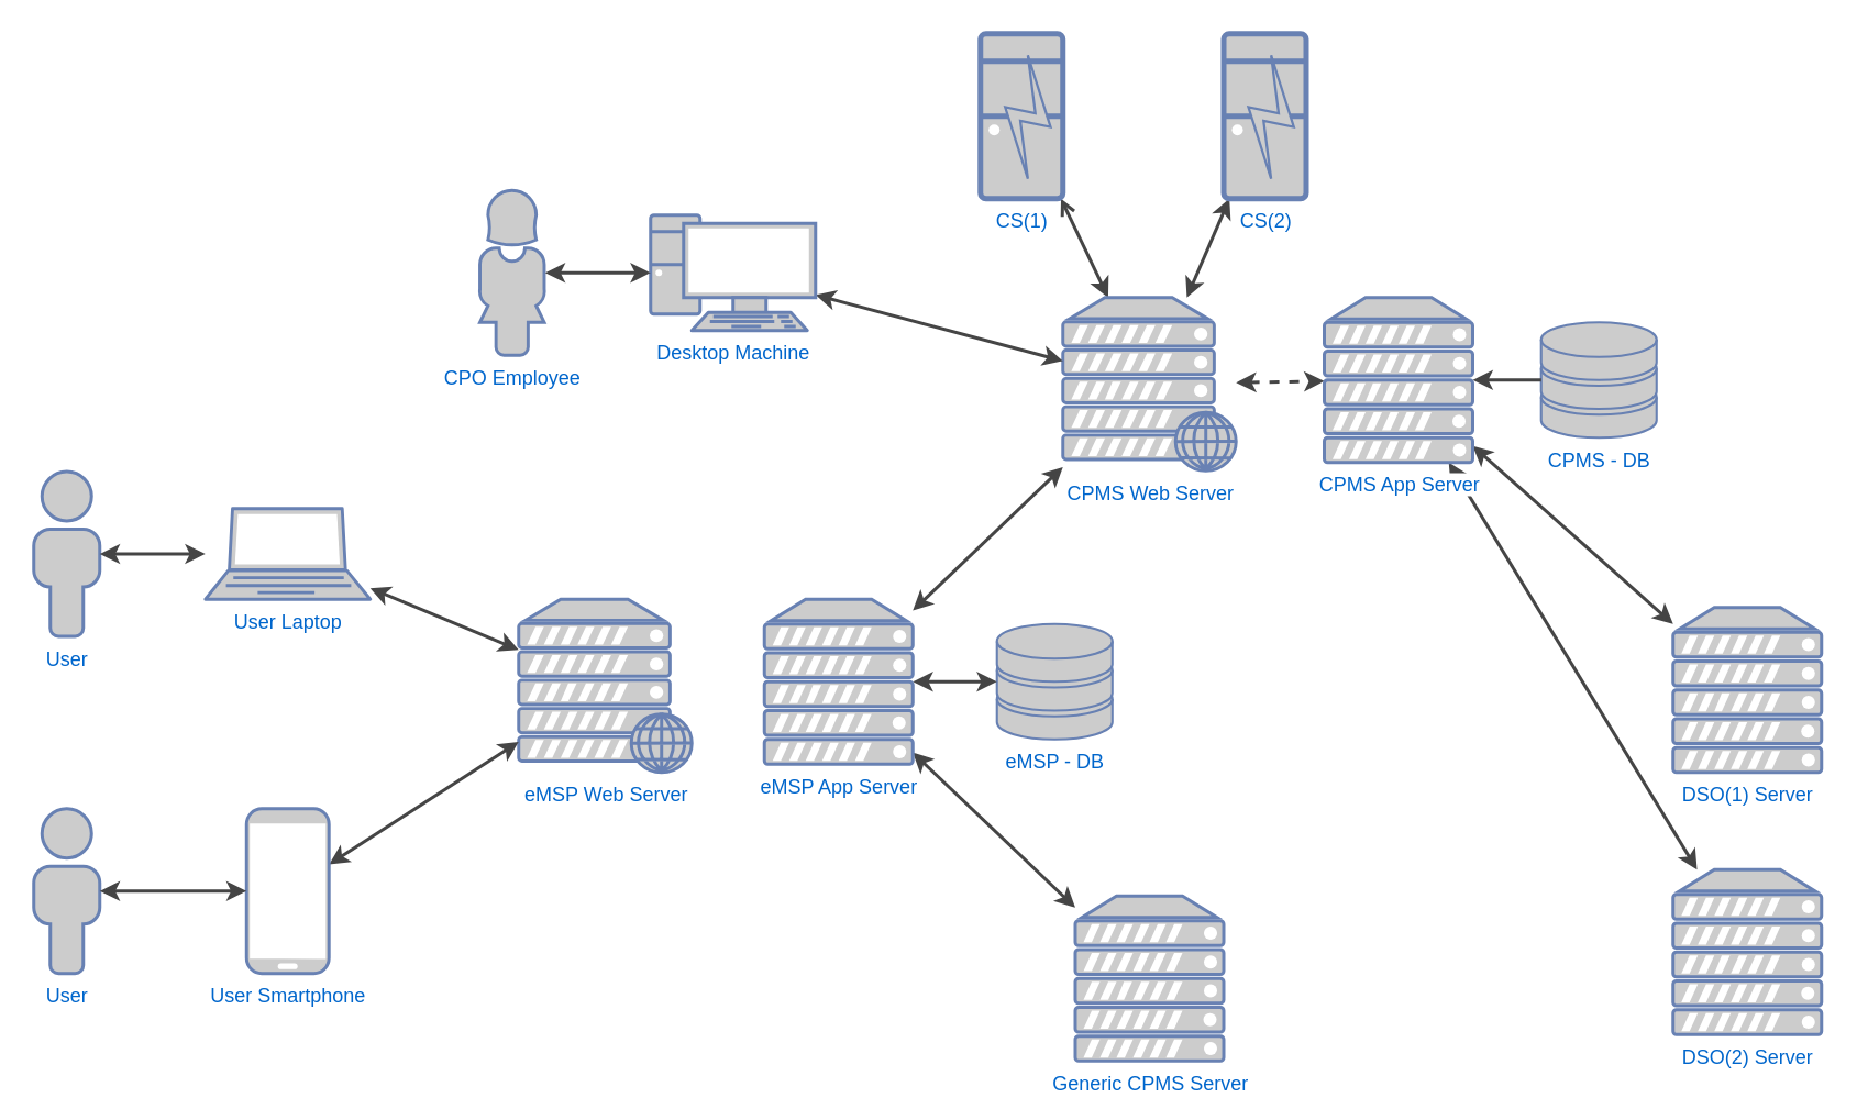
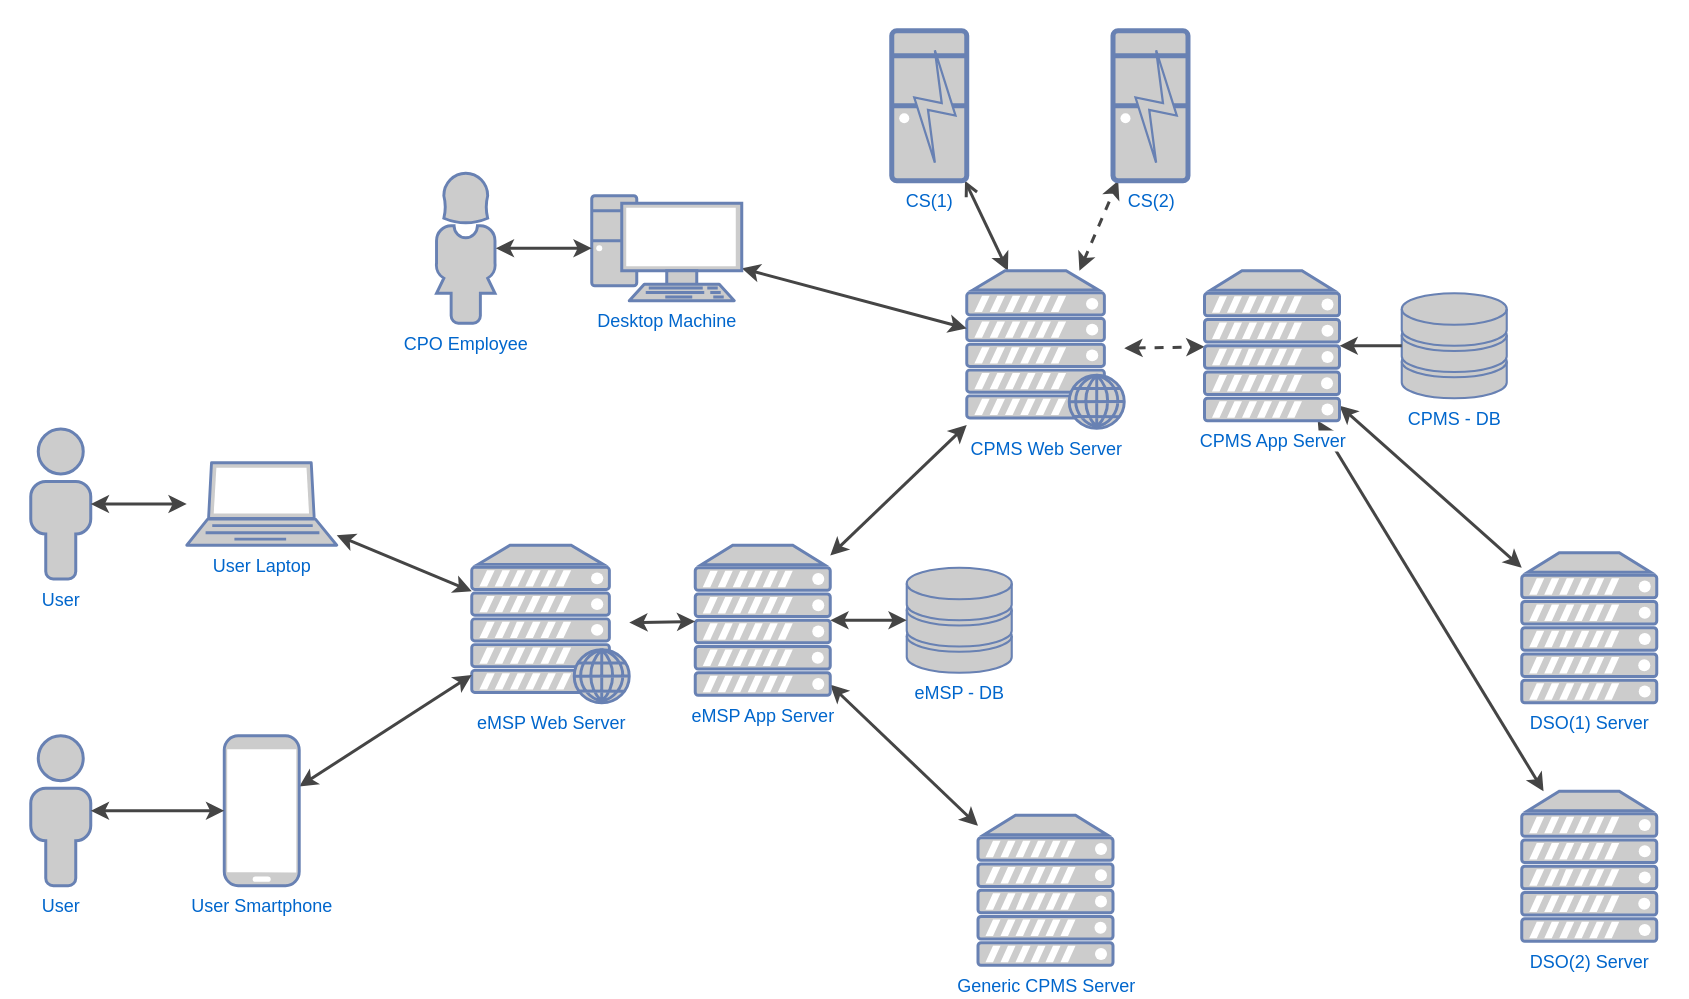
  <mxCell id="0" />
  <mxCell id="1" parent="0" />
  <mxCell id="2" style="edgeStyle=none;rounded=0;orthogonalLoop=1;jettySize=auto;html=1;strokeWidth=2;startArrow=classic;startFill=1;strokeColor=#454545;" parent="1" source="19" target="20" edge="1"><mxGeometry relative="1" as="geometry" /></mxCell>
  <mxCell id="3" style="edgeStyle=none;rounded=0;orthogonalLoop=1;jettySize=auto;html=1;strokeWidth=2;startArrow=classic;startFill=1;strokeColor=#454545;dashed=1;" parent="1" source="16" target="19" edge="1"><mxGeometry relative="1" as="geometry" /></mxCell>
  <mxCell id="4" value="CPMS - DB" style="fontColor=#0066CC;verticalAlign=top;verticalLabelPosition=bottom;labelPosition=center;align=center;html=1;outlineConnect=0;fillColor=#CCCCCC;strokeColor=#6881B3;gradientColor=none;gradientDirection=north;strokeWidth=2;shape=mxgraph.networks.storage;" parent="1" vertex="1"><mxGeometry x="934" y="195" width="70" height="70" as="geometry" /></mxCell>
  <mxCell id="5" value="eMSP - DB" style="fontColor=#0066CC;verticalAlign=top;verticalLabelPosition=bottom;labelPosition=center;align=center;html=1;outlineConnect=0;fillColor=#CCCCCC;strokeColor=#6881B3;gradientColor=none;gradientDirection=north;strokeWidth=2;shape=mxgraph.networks.storage;" parent="1" vertex="1"><mxGeometry x="604" y="378" width="70" height="70" as="geometry" /></mxCell>
  <mxCell id="6" value="DSO(1) Server" style="fontColor=#0066CC;verticalAlign=top;verticalLabelPosition=bottom;labelPosition=center;align=center;html=1;outlineConnect=0;fillColor=#CCCCCC;strokeColor=#6881B3;gradientColor=none;gradientDirection=north;strokeWidth=2;shape=mxgraph.networks.server;" parent="1" vertex="1"><mxGeometry x="1014" y="368" width="90" height="100" as="geometry" /></mxCell>
  <mxCell id="7" value="Generic CPMS Server" style="fontColor=#0066CC;verticalAlign=top;verticalLabelPosition=bottom;labelPosition=center;align=center;html=1;outlineConnect=0;fillColor=#CCCCCC;strokeColor=#6881B3;gradientColor=none;gradientDirection=north;strokeWidth=2;shape=mxgraph.networks.server;" parent="1" vertex="1"><mxGeometry x="651.5" y="543" width="90" height="100" as="geometry" /></mxCell>
  <mxCell id="8" style="edgeStyle=none;rounded=0;orthogonalLoop=1;jettySize=auto;html=1;strokeWidth=2;startArrow=classic;startFill=1;strokeColor=#454545;" parent="1" source="11" target="16" edge="1"><mxGeometry relative="1" as="geometry" /></mxCell>
  <mxCell id="9" style="edgeStyle=none;rounded=0;orthogonalLoop=1;jettySize=auto;html=1;strokeWidth=2;startArrow=classic;startFill=1;strokeColor=#454545;" parent="1" source="11" target="7" edge="1"><mxGeometry relative="1" as="geometry" /></mxCell>
  <mxCell id="10" style="edgeStyle=none;rounded=0;orthogonalLoop=1;jettySize=auto;html=1;strokeWidth=2;startArrow=classic;startFill=1;strokeColor=#454545;" parent="1" source="11" target="5" edge="1"><mxGeometry relative="1" as="geometry" /></mxCell>
  <mxCell id="11" value="eMSP App Server" style="fontColor=#0066CC;verticalAlign=top;verticalLabelPosition=bottom;labelPosition=center;align=center;html=1;outlineConnect=0;fillColor=#CCCCCC;strokeColor=#6881B3;gradientColor=none;gradientDirection=north;strokeWidth=2;shape=mxgraph.networks.server;" parent="1" vertex="1"><mxGeometry x="463" y="363" width="90" height="100" as="geometry" /></mxCell>
+ <mxCell id="12" style="edgeStyle=none;rounded=0;orthogonalLoop=1;jettySize=auto;html=1;strokeColor=#454545;strokeWidth=2;startArrow=classic;startFill=1;" parent="1" source="13" target="11" edge="1"><mxGeometry relative="1" as="geometry" /></mxCell>
  <mxCell id="13" value="eMSP Web Server" style="fontColor=#0066CC;verticalAlign=top;verticalLabelPosition=bottom;labelPosition=center;align=center;html=1;outlineConnect=0;fillColor=#CCCCCC;strokeColor=#6881B3;gradientColor=none;gradientDirection=north;strokeWidth=2;shape=mxgraph.networks.web_server;" parent="1" vertex="1"><mxGeometry x="314" y="363" width="105" height="105" as="geometry" /></mxCell>
  <mxCell id="14" style="edgeStyle=none;rounded=0;orthogonalLoop=1;jettySize=auto;html=1;strokeColor=#454545;strokeWidth=2;startArrow=classic;startFill=1;endArrow=open;" parent="1" source="16" target="26" edge="1"><mxGeometry relative="1" as="geometry" /></mxCell>
- <mxCell id="15" style="edgeStyle=none;rounded=0;orthogonalLoop=1;jettySize=auto;html=1;strokeColor=#454545;strokeWidth=2;startArrow=classic;startFill=1;" parent="1" source="16" target="29" edge="1"><mxGeometry relative="1" as="geometry" /></mxCell>
+ <mxCell id="15" style="edgeStyle=none;rounded=0;orthogonalLoop=1;jettySize=auto;html=1;strokeColor=#454545;strokeWidth=2;startArrow=classic;startFill=1;dashed=1;" parent="1" source="16" target="29" edge="1"><mxGeometry relative="1" as="geometry" /></mxCell>
  <mxCell id="16" value="CPMS Web Server" style="fontColor=#0066CC;verticalAlign=top;verticalLabelPosition=bottom;labelPosition=center;align=center;html=1;outlineConnect=0;fillColor=#CCCCCC;strokeColor=#6881B3;gradientColor=none;gradientDirection=north;strokeWidth=2;shape=mxgraph.networks.web_server;" parent="1" vertex="1"><mxGeometry x="644" y="180" width="105" height="105" as="geometry" /></mxCell>
  <mxCell id="17" style="edgeStyle=none;rounded=0;orthogonalLoop=1;jettySize=auto;html=1;strokeWidth=2;startArrow=classic;startFill=1;strokeColor=#454545;endArrow=none;" parent="1" source="19" target="4" edge="1"><mxGeometry relative="1" as="geometry" /></mxCell>
  <mxCell id="18" style="edgeStyle=none;rounded=0;orthogonalLoop=1;jettySize=auto;html=1;strokeWidth=2;startArrow=classic;startFill=1;strokeColor=#454545;" parent="1" source="19" target="6" edge="1"><mxGeometry relative="1" as="geometry" /></mxCell>
  <mxCell id="19" value="&lt;span style=&quot;background-color: rgb(255, 255, 255);&quot;&gt;CPMS App Server&lt;/span&gt;" style="fontColor=#0066CC;verticalAlign=top;verticalLabelPosition=bottom;labelPosition=center;align=center;html=1;outlineConnect=0;fillColor=#CCCCCC;strokeColor=#6881B3;gradientColor=none;gradientDirection=north;strokeWidth=2;shape=mxgraph.networks.server;" parent="1" vertex="1"><mxGeometry x="802.5" y="180" width="90" height="100" as="geometry" /></mxCell>
  <mxCell id="20" value="DSO(2) Server" style="fontColor=#0066CC;verticalAlign=top;verticalLabelPosition=bottom;labelPosition=center;align=center;html=1;outlineConnect=0;fillColor=#CCCCCC;strokeColor=#6881B3;gradientColor=none;gradientDirection=north;strokeWidth=2;shape=mxgraph.networks.server;" parent="1" vertex="1"><mxGeometry x="1014" y="527" width="90" height="100" as="geometry" /></mxCell>
  <mxCell id="21" style="edgeStyle=none;rounded=0;orthogonalLoop=1;jettySize=auto;html=1;strokeColor=#454545;strokeWidth=2;startArrow=classic;startFill=1;" parent="1" source="22" target="13" edge="1"><mxGeometry relative="1" as="geometry" /></mxCell>
  <mxCell id="22" value="User Smartphone" style="fontColor=#0066CC;verticalAlign=top;verticalLabelPosition=bottom;labelPosition=center;align=center;html=1;outlineConnect=0;fillColor=#CCCCCC;strokeColor=#6881B3;gradientColor=none;gradientDirection=north;strokeWidth=2;shape=mxgraph.networks.mobile;labelBackgroundColor=#FFFFFF;" parent="1" vertex="1"><mxGeometry x="149" y="490" width="50" height="100" as="geometry" /></mxCell>
  <mxCell id="23" style="edgeStyle=none;rounded=0;orthogonalLoop=1;jettySize=auto;html=1;strokeColor=#454545;strokeWidth=2;startArrow=classic;startFill=1;" parent="1" source="24" target="13" edge="1"><mxGeometry relative="1" as="geometry" /></mxCell>
  <mxCell id="24" value="User Laptop" style="fontColor=#0066CC;verticalAlign=top;verticalLabelPosition=bottom;labelPosition=center;align=center;html=1;outlineConnect=0;fillColor=#CCCCCC;strokeColor=#6881B3;gradientColor=none;gradientDirection=north;strokeWidth=2;shape=mxgraph.networks.laptop;labelBackgroundColor=#FFFFFF;" parent="1" vertex="1"><mxGeometry x="124" y="308" width="100" height="55" as="geometry" /></mxCell>
  <mxCell id="25" value="" style="group" parent="1" vertex="1" connectable="0"><mxGeometry x="594" y="20" width="50" height="100" as="geometry" /></mxCell>
  <mxCell id="26" value="CS(1)" style="fontColor=#0066CC;verticalAlign=top;verticalLabelPosition=bottom;labelPosition=center;align=center;html=1;outlineConnect=0;fillColor=#CCCCCC;strokeColor=#6881B3;gradientColor=none;gradientDirection=north;strokeWidth=2;shape=mxgraph.networks.desktop_pc;labelBackgroundColor=#FFFFFF;" parent="25" vertex="1"><mxGeometry width="50" height="100" as="geometry" /></mxCell>
  <mxCell id="27" value="" style="fontColor=#0066CC;verticalAlign=top;verticalLabelPosition=bottom;labelPosition=center;align=center;html=1;outlineConnect=0;fillColor=#CCCCCC;strokeColor=#6881B3;gradientColor=none;gradientDirection=north;strokeWidth=2;shape=mxgraph.networks.comm_link;labelBackgroundColor=#FFFFFF;" parent="25" vertex="1"><mxGeometry x="15" y="13" width="27.5" height="75" as="geometry" /></mxCell>
  <mxCell id="28" value="" style="group" parent="1" vertex="1" connectable="0"><mxGeometry x="741.5" y="20" width="50" height="100" as="geometry" /></mxCell>
  <mxCell id="29" value="CS(2)" style="fontColor=#0066CC;verticalAlign=top;verticalLabelPosition=bottom;labelPosition=center;align=center;html=1;outlineConnect=0;fillColor=#CCCCCC;strokeColor=#6881B3;gradientColor=none;gradientDirection=north;strokeWidth=2;shape=mxgraph.networks.desktop_pc;labelBackgroundColor=#FFFFFF;" parent="28" vertex="1"><mxGeometry width="50" height="100" as="geometry" /></mxCell>
  <mxCell id="30" value="" style="fontColor=#0066CC;verticalAlign=top;verticalLabelPosition=bottom;labelPosition=center;align=center;html=1;outlineConnect=0;fillColor=#CCCCCC;strokeColor=#6881B3;gradientColor=none;gradientDirection=north;strokeWidth=2;shape=mxgraph.networks.comm_link;labelBackgroundColor=#FFFFFF;" parent="28" vertex="1"><mxGeometry x="15" y="13" width="27.5" height="75" as="geometry" /></mxCell>
  <mxCell id="31" style="edgeStyle=none;rounded=0;orthogonalLoop=1;jettySize=auto;html=1;strokeColor=#454545;strokeWidth=2;startArrow=classic;startFill=1;" parent="1" source="32" target="16" edge="1"><mxGeometry relative="1" as="geometry" /></mxCell>
  <mxCell id="32" value="Desktop Machine" style="fontColor=#0066CC;verticalAlign=top;verticalLabelPosition=bottom;labelPosition=center;align=center;html=1;outlineConnect=0;fillColor=#CCCCCC;strokeColor=#6881B3;gradientColor=none;gradientDirection=north;strokeWidth=2;shape=mxgraph.networks.pc;labelBackgroundColor=#FFFFFF;" parent="1" vertex="1"><mxGeometry x="394" y="130" width="100" height="70" as="geometry" /></mxCell>
  <mxCell id="33" value="User" style="fontColor=#0066CC;verticalAlign=top;verticalLabelPosition=bottom;labelPosition=center;align=center;html=1;outlineConnect=0;fillColor=#CCCCCC;strokeColor=#6881B3;gradientColor=none;gradientDirection=north;strokeWidth=2;shape=mxgraph.networks.user_male;" vertex="1" parent="1"><mxGeometry x="20" y="285.5" width="40" height="100" as="geometry" /></mxCell>
  <mxCell id="34" style="edgeStyle=none;rounded=0;orthogonalLoop=1;jettySize=auto;html=1;strokeColor=#454545;strokeWidth=2;startArrow=classic;startFill=1;" edge="1" parent="1" source="33" target="24"><mxGeometry relative="1" as="geometry"><mxPoint x="234" y="366.279" as="sourcePoint" /><mxPoint x="324" y="403.682" as="targetPoint" /></mxGeometry></mxCell>
  <mxCell id="35" value="User" style="fontColor=#0066CC;verticalAlign=top;verticalLabelPosition=bottom;labelPosition=center;align=center;html=1;outlineConnect=0;fillColor=#CCCCCC;strokeColor=#6881B3;gradientColor=none;gradientDirection=north;strokeWidth=2;shape=mxgraph.networks.user_male;" vertex="1" parent="1"><mxGeometry x="20" y="490" width="40" height="100" as="geometry" /></mxCell>
  <mxCell id="36" style="edgeStyle=none;rounded=0;orthogonalLoop=1;jettySize=auto;html=1;strokeColor=#454545;strokeWidth=2;startArrow=classic;startFill=1;" edge="1" parent="1" source="35" target="22"><mxGeometry relative="1" as="geometry"><mxPoint x="234" y="570.779" as="sourcePoint" /><mxPoint x="124" y="540" as="targetPoint" /></mxGeometry></mxCell>
  <mxCell id="37" value="CPO Employee" style="fontColor=#0066CC;verticalAlign=top;verticalLabelPosition=bottom;labelPosition=center;align=center;html=1;outlineConnect=0;fillColor=#CCCCCC;strokeColor=#6881B3;gradientColor=none;gradientDirection=north;strokeWidth=2;shape=mxgraph.networks.user_female;" vertex="1" parent="1"><mxGeometry x="290" y="115" width="40" height="100" as="geometry" /></mxCell>
  <mxCell id="38" style="edgeStyle=none;rounded=0;orthogonalLoop=1;jettySize=auto;html=1;strokeColor=#454545;strokeWidth=2;startArrow=classic;startFill=1;" edge="1" parent="1" source="37" target="32"><mxGeometry relative="1" as="geometry"><mxPoint x="70" y="345.5" as="sourcePoint" /><mxPoint x="134" y="345.5" as="targetPoint" /></mxGeometry></mxCell>
